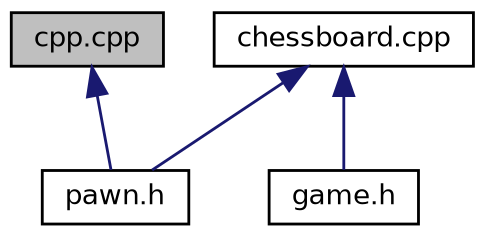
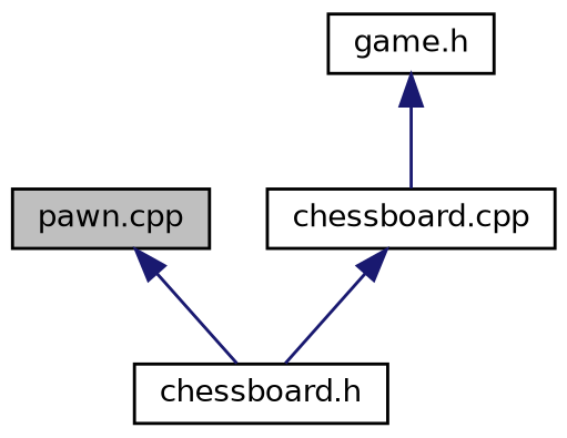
  digraph {
    node [color=black fillcolor=white fontname=Helvetica fontsize=10 shape=record style=filled]
    edge [color=midnightblue dir=back fontname=Helvetica fontsize=10 labelfontname=Helvetica labelfontsize=10 style=solid]
-   n1 [fillcolor=grey75 fontcolor=black height=0.2 label="cpp.cpp" width=0.4]
-   n2 [height=0.2 label="pawn.h" width=0.4]
+   n1 [fillcolor=grey75 fontcolor=black height=0.2 label="pawn.cpp" width=0.4]
+   n2 [height=0.2 label="chessboard.h" width=0.4]
    n3 [height=0.2 label="chessboard.cpp" width=0.4]
    n4 [height=0.2 label="game.h" width=0.4]
    n1 -> n2
    n3 -> n2
-   n3 -> n4
+   n4 -> n3
  }
